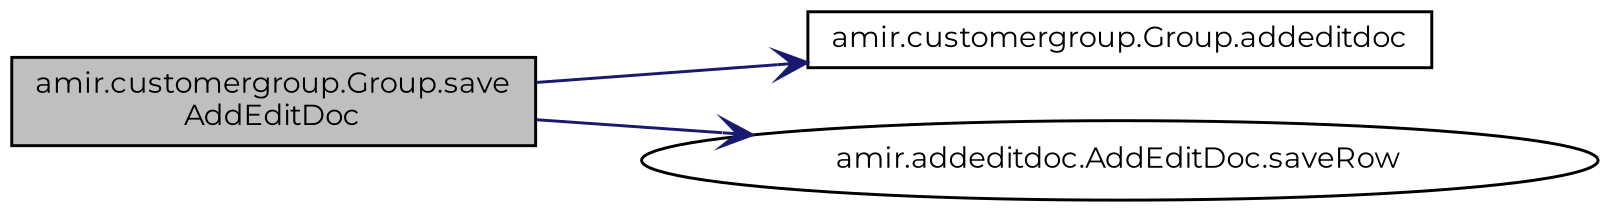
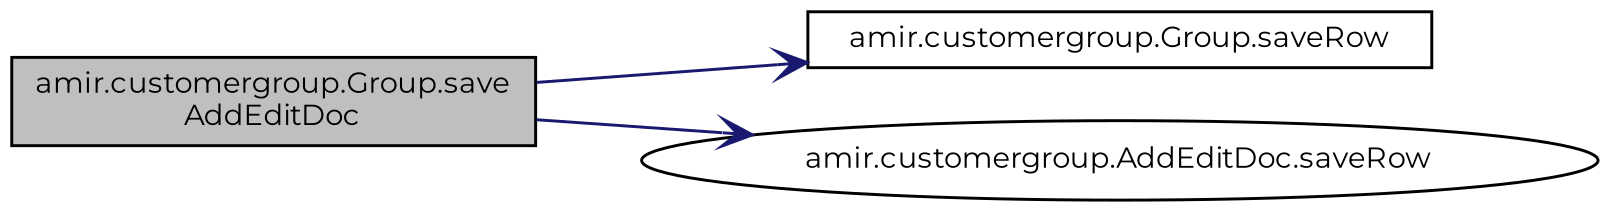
  digraph {
    fontname=Montserrat
    rankdir=LR
    node [color=black fillcolor=white fontname=Montserrat fontsize=10 shape=box style=filled]
    edge [arrowhead=vee color=midnightblue fontname=Montserrat fontsize=10 labelfontname="FreeSans.ttf" labelfontsize=10 style=solid]
    n1 [fillcolor=grey75 fontcolor=black height=0.2 label="amir.customergroup.Group.save\lAddEditDoc" width=0.4]
-   n2 [height=0.2 label="amir.customergroup.Group.addeditdoc" width=0.4]
-   n3 [height=0.2 label="amir.addeditdoc.AddEditDoc.saveRow" shape=ellipse width=0.4]
+   n2 [height=0.2 label="amir.customergroup.Group.saveRow" width=0.4]
+   n3 [height=0.2 label="amir.customergroup.AddEditDoc.saveRow" shape=ellipse width=0.4]
    n1 -> n2
    n1 -> n3
  }
